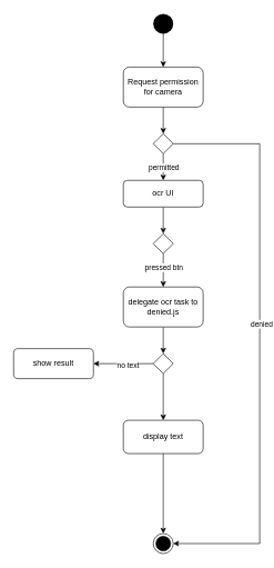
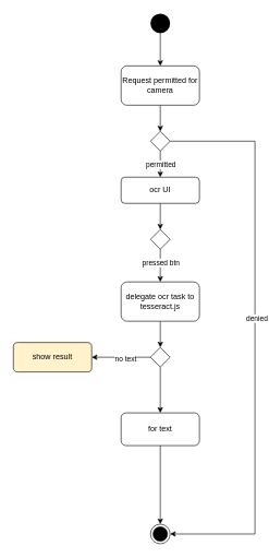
  <mxCell id="0" />
  <mxCell id="1" parent="0" />
  <mxCell id="2" style="edgeStyle=orthogonalEdgeStyle;rounded=0;orthogonalLoop=1;jettySize=auto;html=1;" parent="1" source="3" edge="1" target="7"><mxGeometry relative="1" as="geometry"><mxPoint x="245" y="130" as="targetPoint" /></mxGeometry></mxCell>
  <mxCell id="3" value="" style="ellipse;fillColor=#000000;strokeColor=none;" parent="1" vertex="1"><mxGeometry x="230" y="20" width="30" height="30" as="geometry" /></mxCell>
  <mxCell id="4" value="" style="ellipse;html=1;shape=endState;fillColor=#000000;strokeColor=#000000;" parent="1" vertex="1"><mxGeometry x="230" y="800" width="30" height="30" as="geometry" /></mxCell>
  <mxCell id="5" value="" style="rhombus;" parent="1" vertex="1"><mxGeometry x="230" y="350" width="30" height="30" as="geometry" /></mxCell>
  <mxCell id="6" style="edgeStyle=orthogonalEdgeStyle;rounded=0;orthogonalLoop=1;jettySize=auto;html=1;entryX=0.5;entryY=0;entryDx=0;entryDy=0;" edge="1" parent="1" source="7" target="10"><mxGeometry relative="1" as="geometry" /></mxCell>
- <mxCell id="7" value="Request permission for camera" style="rounded=1;whiteSpace=wrap;html=1;" vertex="1" parent="1"><mxGeometry x="185" y="100" width="120" height="60" as="geometry" /></mxCell>
+ <mxCell id="7" value="Request permitted for camera" style="rounded=1;whiteSpace=wrap;html=1;" vertex="1" parent="1"><mxGeometry x="185" y="100" width="120" height="60" as="geometry" /></mxCell>
  <mxCell id="8" style="edgeStyle=orthogonalEdgeStyle;rounded=0;orthogonalLoop=1;jettySize=auto;html=1;entryX=0.5;entryY=0;entryDx=0;entryDy=0;" edge="1" parent="1" source="10" target="12"><mxGeometry relative="1" as="geometry" /></mxCell>
  <mxCell id="9" value="permitted" style="edgeLabel;html=1;align=center;verticalAlign=middle;resizable=0;points=[];" vertex="1" connectable="0" parent="8"><mxGeometry x="0.094" y="3" relative="1" as="geometry"><mxPoint x="-3" y="-2" as="offset" /></mxGeometry></mxCell>
  <mxCell id="10" value="" style="rhombus;" vertex="1" parent="1"><mxGeometry x="230" y="200" width="30" height="30" as="geometry" /></mxCell>
  <mxCell id="11" style="edgeStyle=orthogonalEdgeStyle;rounded=0;orthogonalLoop=1;jettySize=auto;html=1;entryX=0.5;entryY=0;entryDx=0;entryDy=0;" edge="1" parent="1" source="12" target="5"><mxGeometry relative="1" as="geometry"><mxPoint x="245" y="370" as="targetPoint" /></mxGeometry></mxCell>
  <mxCell id="12" value="ocr UI" style="rounded=1;whiteSpace=wrap;html=1;" vertex="1" parent="1"><mxGeometry x="185" y="270" width="120" height="40" as="geometry" /></mxCell>
  <mxCell id="13" style="edgeStyle=orthogonalEdgeStyle;rounded=0;orthogonalLoop=1;jettySize=auto;html=1;entryX=1;entryY=0.5;entryDx=0;entryDy=0;" edge="1" parent="1" source="10" target="4"><mxGeometry relative="1" as="geometry"><mxPoint x="260" y="665" as="targetPoint" /><mxPoint x="260" y="215" as="sourcePoint" /><Array as="points"><mxPoint x="390" y="215" /><mxPoint x="390" y="815" /></Array></mxGeometry></mxCell>
  <mxCell id="14" value="denied" style="edgeLabel;html=1;align=center;verticalAlign=middle;resizable=0;points=[];" vertex="1" connectable="0" parent="13"><mxGeometry x="-0.07" y="2" relative="1" as="geometry"><mxPoint as="offset" /></mxGeometry></mxCell>
  <mxCell id="15" style="edgeStyle=orthogonalEdgeStyle;rounded=0;orthogonalLoop=1;jettySize=auto;html=1;exitX=0.5;exitY=1;exitDx=0;exitDy=0;" edge="1" parent="1" source="5" target="18"><mxGeometry relative="1" as="geometry"><mxPoint x="245" y="410" as="sourcePoint" /></mxGeometry></mxCell>
  <mxCell id="16" value="pressed btn" style="edgeLabel;html=1;align=center;verticalAlign=middle;resizable=0;points=[];" vertex="1" connectable="0" parent="15"><mxGeometry x="-0.426" y="-2" relative="1" as="geometry"><mxPoint x="2" y="6" as="offset" /></mxGeometry></mxCell>
  <mxCell id="17" value="" style="edgeStyle=orthogonalEdgeStyle;rounded=0;orthogonalLoop=1;jettySize=auto;html=1;" edge="1" parent="1" source="18" target="22"><mxGeometry relative="1" as="geometry"><Array as="points"><mxPoint x="245" y="560" /><mxPoint x="245" y="560" /></Array></mxGeometry></mxCell>
- <mxCell id="18" value="delegate ocr task to denied.js" style="rounded=1;whiteSpace=wrap;html=1;" vertex="1" parent="1"><mxGeometry x="185" y="430" width="120" height="60" as="geometry" /></mxCell>
+ <mxCell id="18" value="delegate ocr task to tesseract.js" style="rounded=1;whiteSpace=wrap;html=1;" vertex="1" parent="1"><mxGeometry x="185" y="430" width="120" height="60" as="geometry" /></mxCell>
  <mxCell id="19" style="edgeStyle=orthogonalEdgeStyle;rounded=0;orthogonalLoop=1;jettySize=auto;html=1;entryX=1;entryY=0.5;entryDx=0;entryDy=0;" edge="1" parent="1" source="22" target="23"><mxGeometry relative="1" as="geometry" /></mxCell>
  <mxCell id="20" value="no text" style="edgeLabel;html=1;align=center;verticalAlign=middle;resizable=0;points=[];" vertex="1" connectable="0" parent="19"><mxGeometry x="-0.141" y="2" relative="1" as="geometry"><mxPoint as="offset" /></mxGeometry></mxCell>
  <mxCell id="21" style="edgeStyle=orthogonalEdgeStyle;rounded=0;orthogonalLoop=1;jettySize=auto;html=1;entryX=0.5;entryY=0;entryDx=0;entryDy=0;" edge="1" parent="1" source="22" target="25"><mxGeometry relative="1" as="geometry" /></mxCell>
  <mxCell id="22" value="" style="rhombus;direction=south;" vertex="1" parent="1"><mxGeometry x="230" y="530" width="30" height="30" as="geometry" /></mxCell>
- <mxCell id="23" value="show result" style="rounded=1;whiteSpace=wrap;html=1;" vertex="1" parent="1"><mxGeometry x="20" y="522.5" width="120" height="45" as="geometry" /></mxCell>
+ <mxCell id="23" value="show result" style="rounded=1;whiteSpace=wrap;html=1;fillColor=#fff2cc;" vertex="1" parent="1"><mxGeometry x="20" y="522.5" width="120" height="45" as="geometry" /></mxCell>
  <mxCell id="24" style="edgeStyle=orthogonalEdgeStyle;rounded=0;orthogonalLoop=1;jettySize=auto;html=1;" edge="1" parent="1" source="25" target="4"><mxGeometry relative="1" as="geometry" /></mxCell>
- <mxCell id="25" value="display text" style="rounded=1;whiteSpace=wrap;html=1;" vertex="1" parent="1"><mxGeometry x="185" y="630" width="120" height="50" as="geometry" /></mxCell>
+ <mxCell id="25" value="for text" style="rounded=1;whiteSpace=wrap;html=1;" vertex="1" parent="1"><mxGeometry x="185" y="630" width="120" height="50" as="geometry" /></mxCell>
